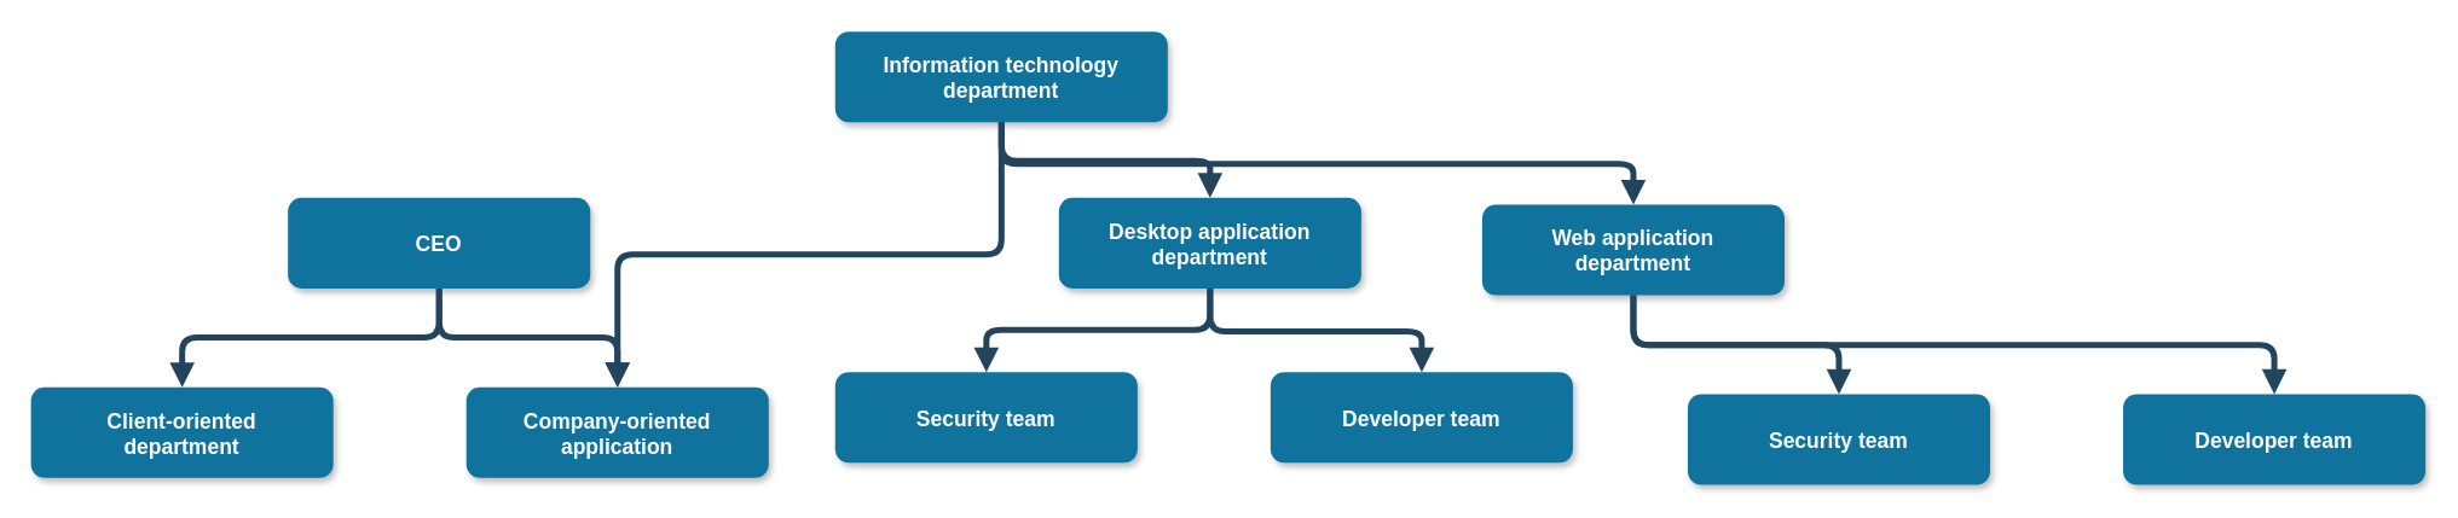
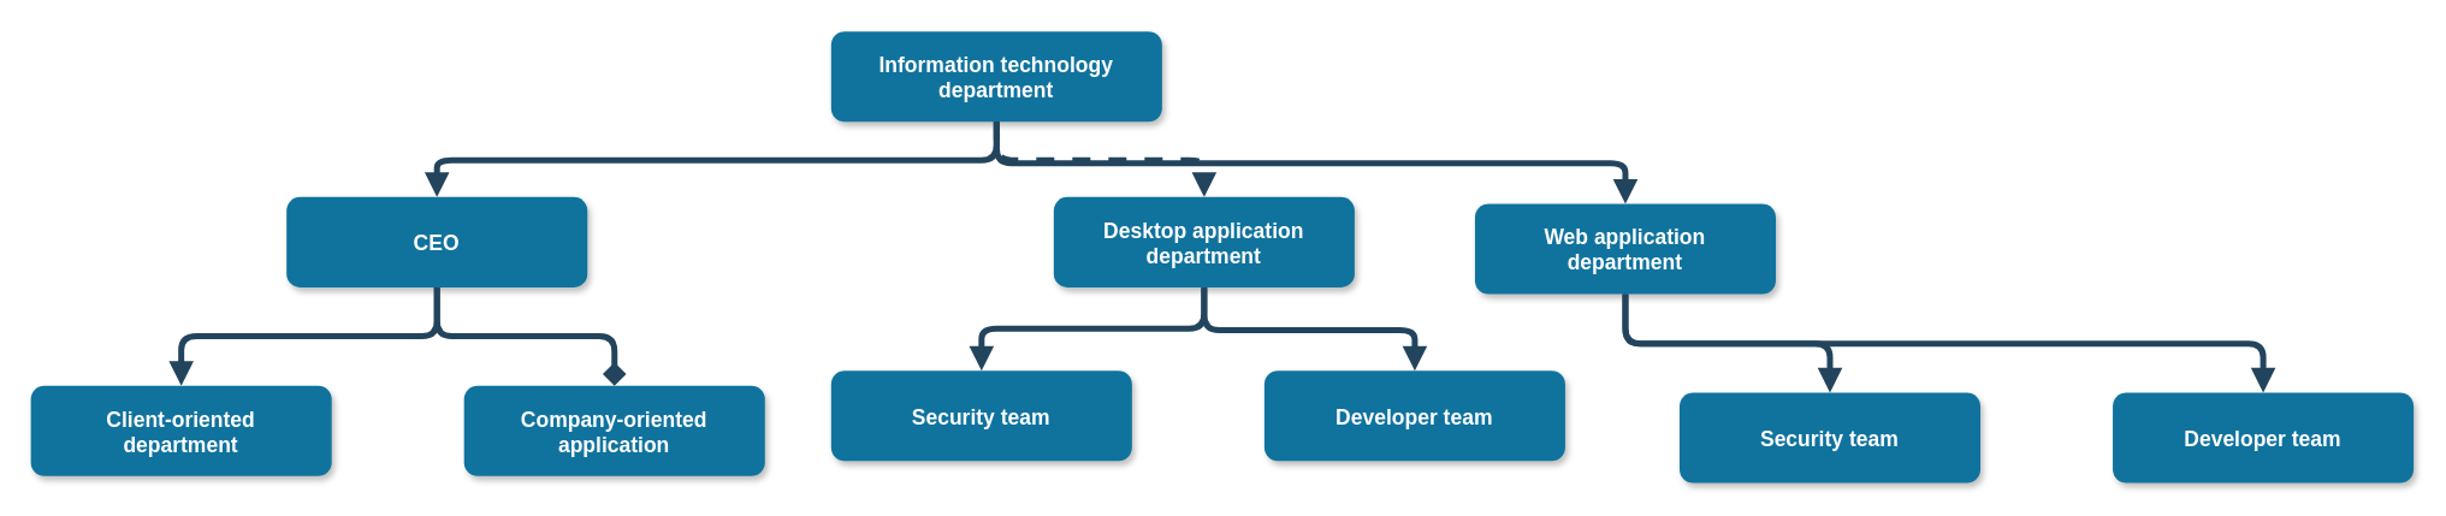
  <mxCell id="0" />
  <mxCell id="1" parent="0" />
  <mxCell id="2" value="Information technology&#10;department" style="rounded=1;fillColor=#10739E;strokeColor=none;shadow=1;gradientColor=none;fontStyle=1;fontColor=#FFFFFF;fontSize=14;" parent="1" vertex="1"><mxGeometry x="552" y="20.5" width="220" height="60" as="geometry" /></mxCell>
  <mxCell id="3" value="CEO" style="rounded=1;fillColor=#10739E;strokeColor=none;shadow=1;gradientColor=none;fontStyle=1;fontColor=#FFFFFF;fontSize=14;" parent="1" vertex="1"><mxGeometry x="190" y="130.5" width="200" height="60" as="geometry" /></mxCell>
  <mxCell id="4" value="Web application&#10;department" style="rounded=1;fillColor=#10739E;strokeColor=none;shadow=1;gradientColor=none;fontStyle=1;fontColor=#FFFFFF;fontSize=14;" parent="1" vertex="1"><mxGeometry x="980" y="135" width="200" height="60" as="geometry" /></mxCell>
- <mxCell id="5" value="" style="edgeStyle=elbowEdgeStyle;elbow=vertical;strokeWidth=4;endArrow=block;endFill=1;fontStyle=1;strokeColor=#23445D;" parent="1" source="2" target="17" edge="1"><mxGeometry x="22" y="165.5" width="100" height="100" as="geometry"><mxPoint x="-88" y="-59.5" as="sourcePoint" /><mxPoint x="12" y="-159.5" as="targetPoint" /></mxGeometry></mxCell>
+ <mxCell id="5" value="" style="edgeStyle=elbowEdgeStyle;elbow=vertical;strokeWidth=4;endArrow=block;endFill=1;fontStyle=1;strokeColor=#23445D;" parent="1" source="2" target="3" edge="1"><mxGeometry x="22" y="165.5" width="100" height="100" as="geometry"><mxPoint x="-88" y="-59.5" as="sourcePoint" /><mxPoint x="12" y="-159.5" as="targetPoint" /></mxGeometry></mxCell>
  <mxCell id="6" value="" style="edgeStyle=elbowEdgeStyle;elbow=vertical;strokeWidth=4;endArrow=block;endFill=1;fontStyle=1;strokeColor=#23445D;" parent="1" source="2" target="4" edge="1"><mxGeometry x="22" y="165.5" width="100" height="100" as="geometry"><mxPoint x="-88" y="-59.5" as="sourcePoint" /><mxPoint x="12" y="-159.5" as="targetPoint" /></mxGeometry></mxCell>
  <mxCell id="7" value="Desktop application&#10;department" style="rounded=1;fillColor=#10739E;strokeColor=none;shadow=1;gradientColor=none;fontStyle=1;fontColor=#FFFFFF;fontSize=14;" vertex="1" parent="1"><mxGeometry x="700" y="130.5" width="200" height="60" as="geometry" /></mxCell>
- <mxCell id="8" value="" style="edgeStyle=elbowEdgeStyle;elbow=vertical;strokeWidth=4;endArrow=block;endFill=1;fontStyle=1;strokeColor=#23445D;exitX=0.5;exitY=1;exitDx=0;exitDy=0;" edge="1" parent="1" target="7" source="2"><mxGeometry x="-40" y="320" width="100" height="100" as="geometry"><mxPoint x="600" y="235" as="sourcePoint" /><mxPoint x="-50" y="-5" as="targetPoint" /></mxGeometry></mxCell>
+ <mxCell id="8" value="" style="edgeStyle=elbowEdgeStyle;elbow=vertical;strokeWidth=4;endArrow=block;endFill=1;fontStyle=1;strokeColor=#23445D;exitX=0.5;exitY=1;exitDx=0;exitDy=0;dashed=1;" edge="1" parent="1" target="7" source="2"><mxGeometry x="-40" y="320" width="100" height="100" as="geometry"><mxPoint x="600" y="235" as="sourcePoint" /><mxPoint x="-50" y="-5" as="targetPoint" /></mxGeometry></mxCell>
  <mxCell id="9" value="Developer team" style="rounded=1;fillColor=#10739E;strokeColor=none;shadow=1;gradientColor=none;fontStyle=1;fontColor=#FFFFFF;fontSize=14;" vertex="1" parent="1"><mxGeometry x="840" y="246" width="200" height="60" as="geometry" /></mxCell>
  <mxCell id="10" value="" style="edgeStyle=elbowEdgeStyle;elbow=vertical;strokeWidth=4;endArrow=block;endFill=1;fontStyle=1;strokeColor=#23445D;" edge="1" parent="1" target="9"><mxGeometry x="98" y="435.5" width="100" height="100" as="geometry"><mxPoint x="800" y="191" as="sourcePoint" /><mxPoint x="88" y="110.5" as="targetPoint" /></mxGeometry></mxCell>
  <mxCell id="11" value="Security team" style="rounded=1;fillColor=#10739E;strokeColor=none;shadow=1;gradientColor=none;fontStyle=1;fontColor=#FFFFFF;fontSize=14;" vertex="1" parent="1"><mxGeometry x="552" y="246" width="200" height="60" as="geometry" /></mxCell>
  <mxCell id="12" value="" style="edgeStyle=elbowEdgeStyle;elbow=vertical;strokeWidth=4;endArrow=block;endFill=1;fontStyle=1;strokeColor=#23445D;exitX=0.5;exitY=1;exitDx=0;exitDy=0;" edge="1" parent="1" target="11" source="7"><mxGeometry x="-192" y="569.5" width="100" height="100" as="geometry"><mxPoint x="510" y="325" as="sourcePoint" /><mxPoint x="-202" y="244.5" as="targetPoint" /></mxGeometry></mxCell>
  <mxCell id="13" value="Developer team" style="rounded=1;fillColor=#10739E;strokeColor=none;shadow=1;gradientColor=none;fontStyle=1;fontColor=#FFFFFF;fontSize=14;" vertex="1" parent="1"><mxGeometry x="1404" y="260.5" width="200" height="60" as="geometry" /></mxCell>
  <mxCell id="14" value="" style="edgeStyle=elbowEdgeStyle;elbow=vertical;strokeWidth=4;endArrow=block;endFill=1;fontStyle=1;strokeColor=#23445D;exitX=0.5;exitY=1;exitDx=0;exitDy=0;" edge="1" parent="1" target="13" source="4"><mxGeometry x="662" y="450" width="100" height="100" as="geometry"><mxPoint x="1364" y="205.5" as="sourcePoint" /><mxPoint x="652" y="125" as="targetPoint" /></mxGeometry></mxCell>
  <mxCell id="15" value="Security team" style="rounded=1;fillColor=#10739E;strokeColor=none;shadow=1;gradientColor=none;fontStyle=1;fontColor=#FFFFFF;fontSize=14;" vertex="1" parent="1"><mxGeometry x="1116" y="260.5" width="200" height="60" as="geometry" /></mxCell>
  <mxCell id="16" value="" style="edgeStyle=elbowEdgeStyle;elbow=vertical;strokeWidth=4;endArrow=block;endFill=1;fontStyle=1;strokeColor=#23445D;exitX=0.5;exitY=1;exitDx=0;exitDy=0;" edge="1" parent="1" target="15" source="4"><mxGeometry x="372" y="584" width="100" height="100" as="geometry"><mxPoint x="1364" y="205" as="sourcePoint" /><mxPoint x="362" y="259" as="targetPoint" /></mxGeometry></mxCell>
  <mxCell id="17" value="Company-oriented &#10;application" style="rounded=1;fillColor=#10739E;strokeColor=none;shadow=1;gradientColor=none;fontStyle=1;fontColor=#FFFFFF;fontSize=14;" vertex="1" parent="1"><mxGeometry x="308" y="256" width="200" height="60" as="geometry" /></mxCell>
- <mxCell id="18" value="" style="edgeStyle=elbowEdgeStyle;elbow=vertical;strokeWidth=4;endArrow=block;endFill=1;fontStyle=1;strokeColor=#23445D;exitX=0.5;exitY=1;exitDx=0;exitDy=0;" edge="1" parent="1" target="17" source="3"><mxGeometry x="-434" y="445.5" width="100" height="100" as="geometry"><mxPoint x="268" y="201" as="sourcePoint" /><mxPoint x="-444" y="120.5" as="targetPoint" /></mxGeometry></mxCell>
+ <mxCell id="18" value="" style="edgeStyle=elbowEdgeStyle;elbow=vertical;strokeWidth=4;endArrow=diamond;endFill=1;fontStyle=1;strokeColor=#23445D;exitX=0.5;exitY=1;exitDx=0;exitDy=0;" edge="1" parent="1" target="17" source="3"><mxGeometry x="-434" y="445.5" width="100" height="100" as="geometry"><mxPoint x="268" y="201" as="sourcePoint" /><mxPoint x="-444" y="120.5" as="targetPoint" /></mxGeometry></mxCell>
  <mxCell id="19" value="Client-oriented&#10;department" style="rounded=1;fillColor=#10739E;strokeColor=none;shadow=1;gradientColor=none;fontStyle=1;fontColor=#FFFFFF;fontSize=14;" vertex="1" parent="1"><mxGeometry x="20" y="256" width="200" height="60" as="geometry" /></mxCell>
  <mxCell id="20" value="" style="edgeStyle=elbowEdgeStyle;elbow=vertical;strokeWidth=4;endArrow=block;endFill=1;fontStyle=1;strokeColor=#23445D;exitX=0.5;exitY=1;exitDx=0;exitDy=0;" edge="1" parent="1" target="19" source="3"><mxGeometry x="-724" y="579.5" width="100" height="100" as="geometry"><mxPoint x="268" y="200.5" as="sourcePoint" /><mxPoint x="-734" y="254.5" as="targetPoint" /></mxGeometry></mxCell>
